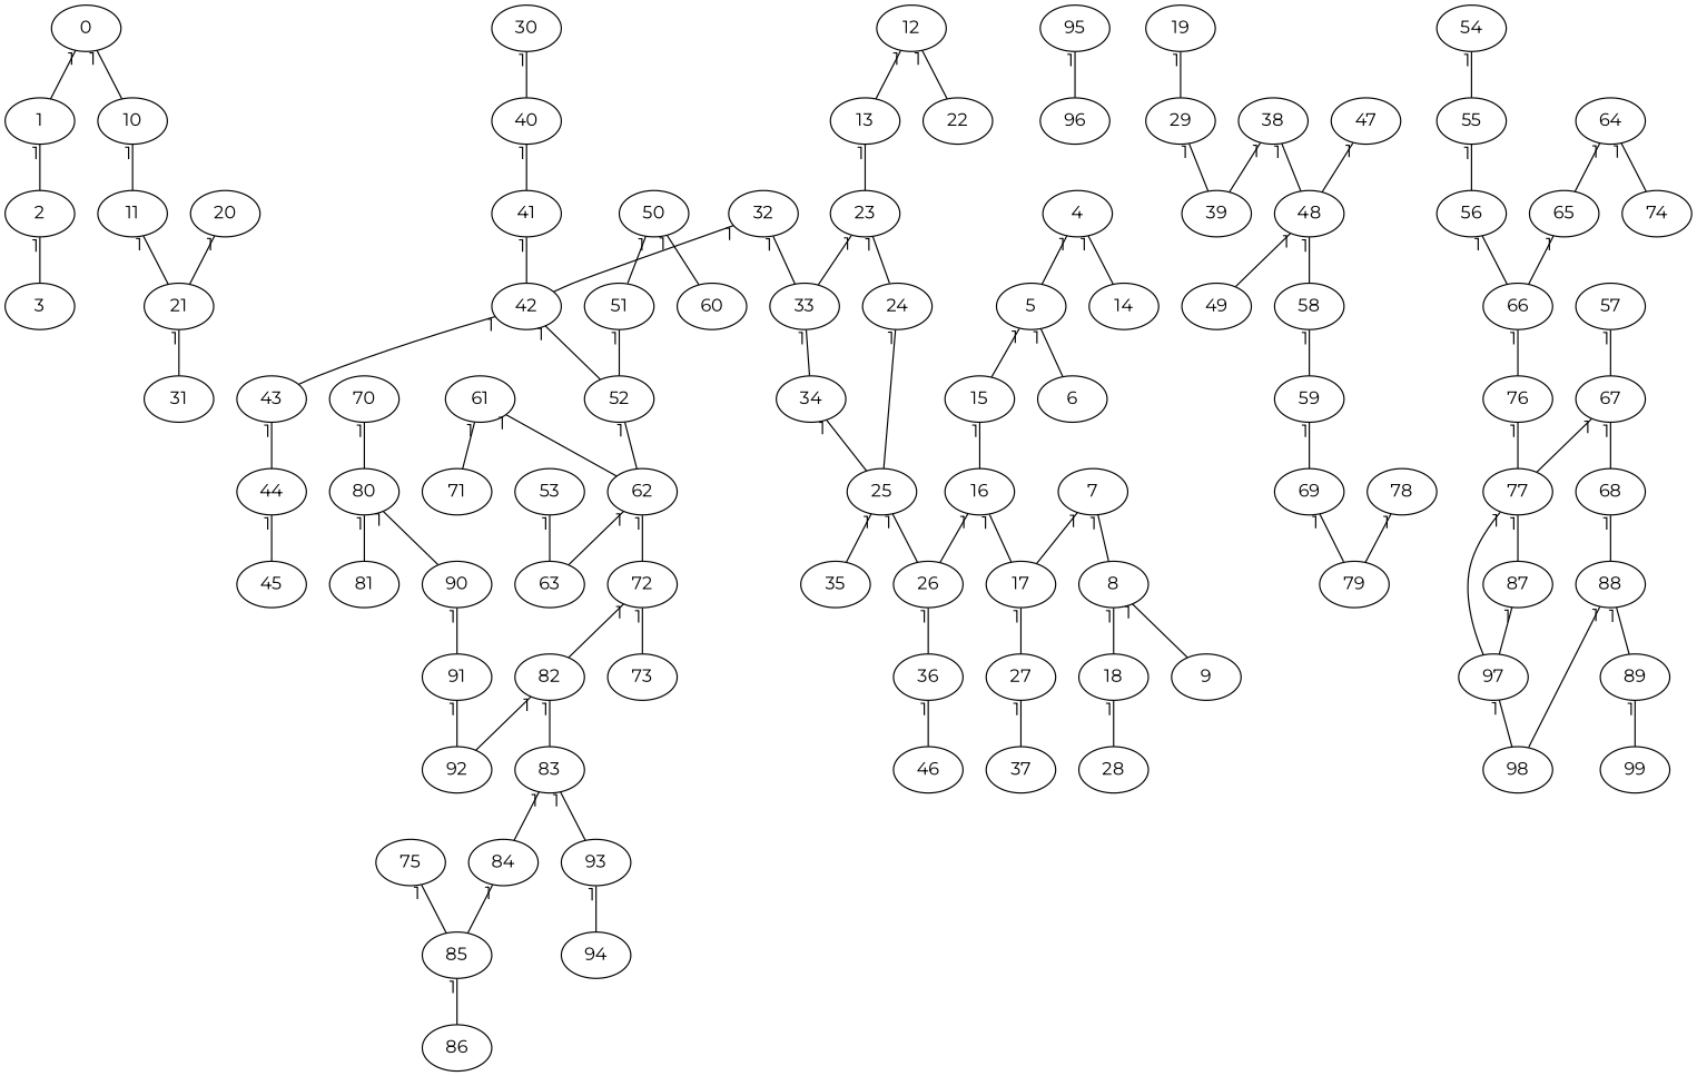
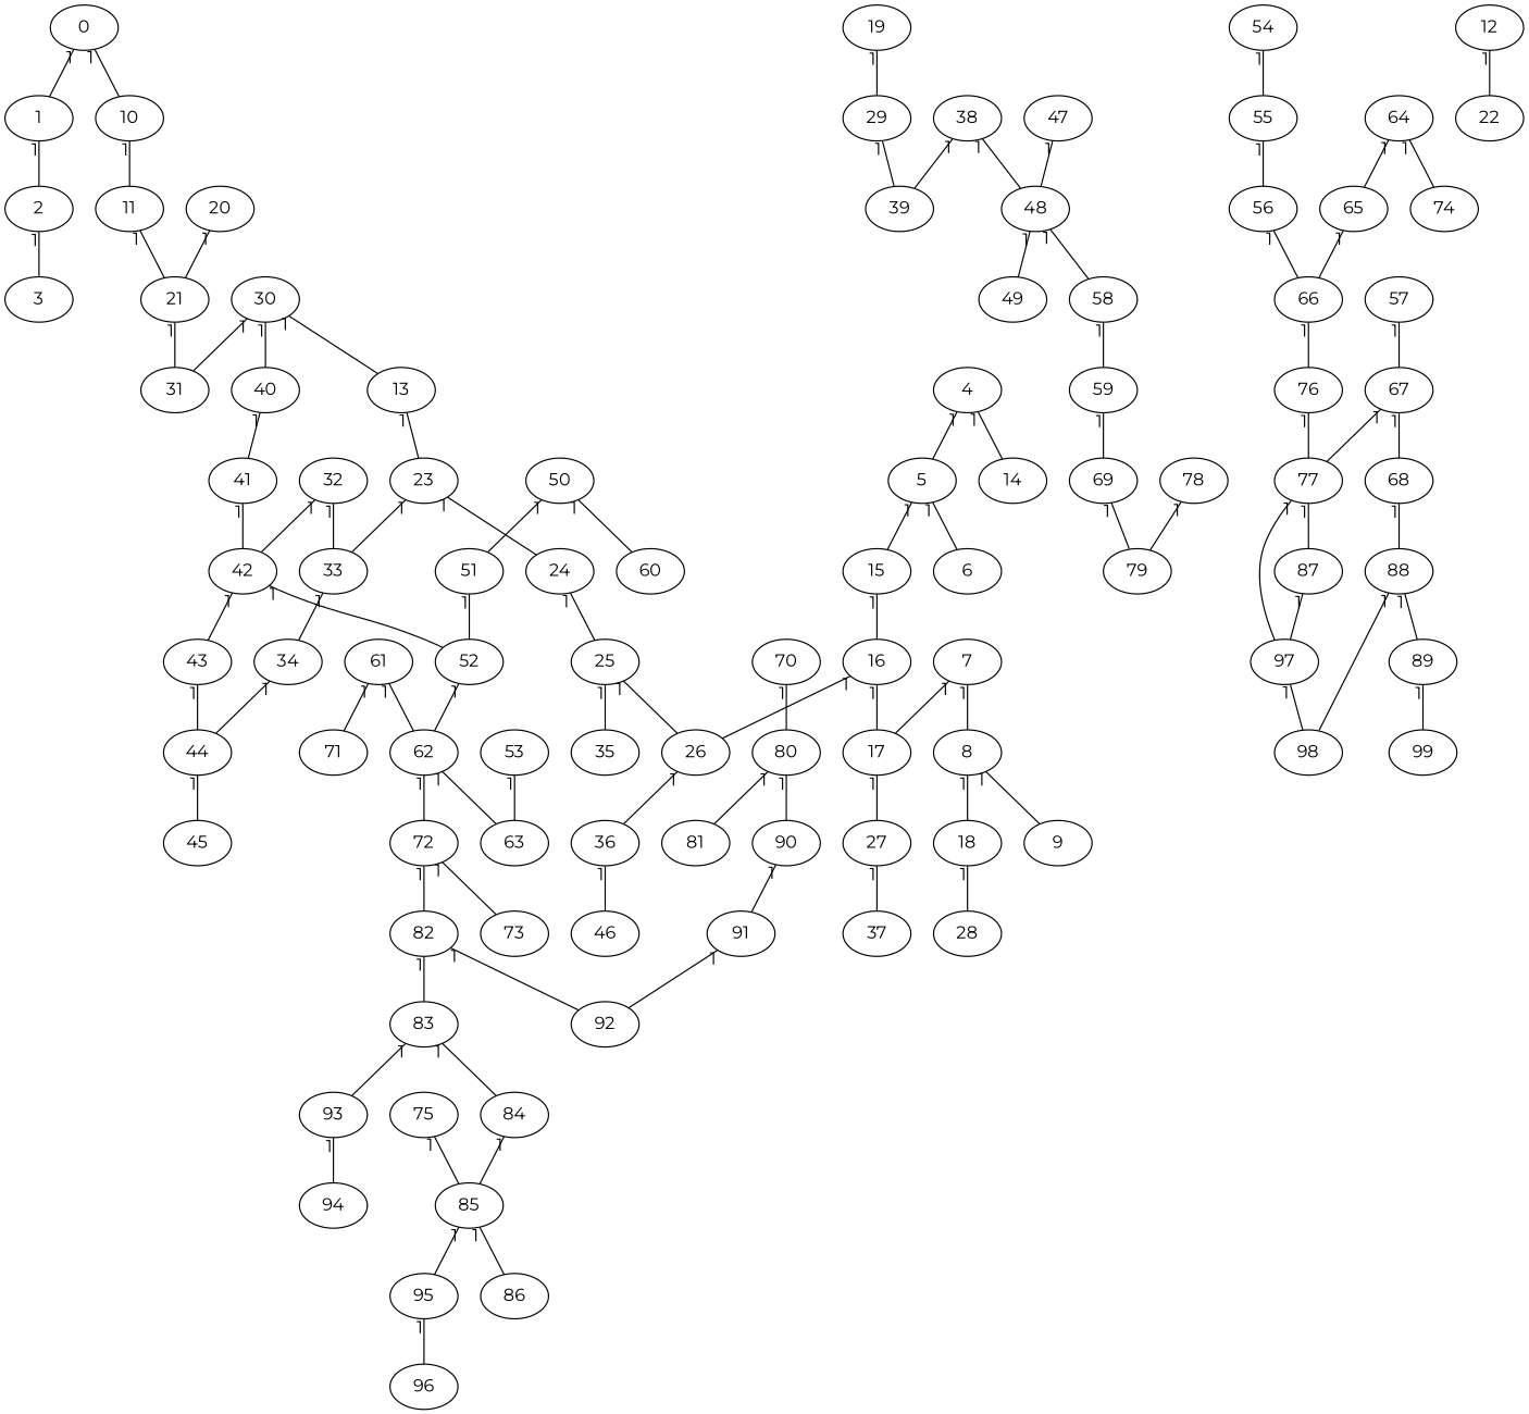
  graph {
    fontname=Montserrat
    node [fontname=Montserrat]
    edge [fontname=Montserrat taillabel=1]
    0
    1
    10
    2
    11
    3
    75
    85
    95
    86
    96
    27
    37
    33
    34
    44
    45
    13
    23
    24
    25
    19
    29
    39
    80
    81
    90
    91
    26
    35
    36
    47
    48
    49
    58
    59
    21
    31
    18
    28
    61
    62
    71
    72
    63
    82
    73
    97
    98
    70
    93
    94
    30
    40
    41
    42
    12
    22
    87
    52
    43
    4
    14
    5
    15
    6
    83
    92
    20
    16
    17
    32
    67
    77
    68
    88
    46
    84
    55
    56
    66
    76
    38
    65
    89
    99
    7
    8
    9
    54
    53
    57
    51
    69
    79
    64
    74
    50
    60
    78
    0 -- 1
    0 -- 10
    1 -- 2
    10 -- 11
    2 -- 3
    11 -- 21
    75 -- 85
+   85 -- 95
    85 -- 86
    95 -- 96
    27 -- 37
    33 -- 34
-   34 -- 25
+   34 -- 44
    44 -- 45
    13 -- 23
    23 -- 33
    23 -- 24
    24 -- 25
    25 -- 26
    25 -- 35
    19 -- 29
    29 -- 39
    80 -- 81
    80 -- 90
    90 -- 91
    91 -- 92
    26 -- 36
    36 -- 46
    47 -- 48
    48 -- 49
    48 -- 58
    58 -- 59
    59 -- 69
    21 -- 31
    18 -- 28
    61 -- 62
    61 -- 71
    62 -- 72
    62 -- 63
    72 -- 82
    72 -- 73
    82 -- 83
    82 -- 92
    97 -- 98
    70 -- 80
    93 -- 94
+   30 -- 31
    30 -- 40
    40 -- 41
    41 -- 42
    42 -- 52
    42 -- 43
-   12 -- 13
+   30 -- 13
    12 -- 22
    87 -- 97
    52 -- 62
    43 -- 44
    4 -- 14
    4 -- 5
    5 -- 15
    5 -- 6
    15 -- 16
    83 -- 93
    83 -- 84
    20 -- 21
    16 -- 26
    16 -- 17
    17 -- 27
    32 -- 33
    32 -- 42
    67 -- 77
    67 -- 68
    77 -- 97
    77 -- 87
    68 -- 88
    88 -- 98
    88 -- 89
    84 -- 85
    55 -- 56
    56 -- 66
    66 -- 76
    76 -- 77
    38 -- 39
    38 -- 48
    65 -- 66
    89 -- 99
    7 -- 17
    7 -- 8
    8 -- 18
    8 -- 9
    54 -- 55
    53 -- 63
    57 -- 67
    51 -- 52
    69 -- 79
    64 -- 65
    64 -- 74
    50 -- 51
    50 -- 60
    78 -- 79
  }
